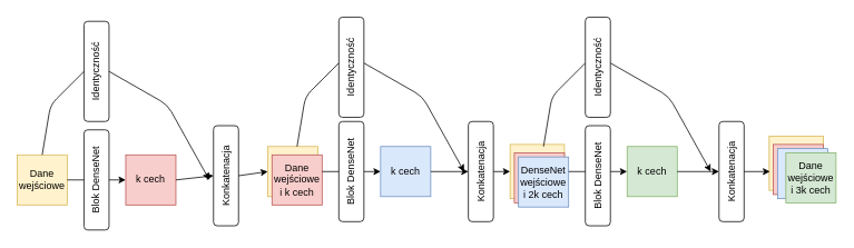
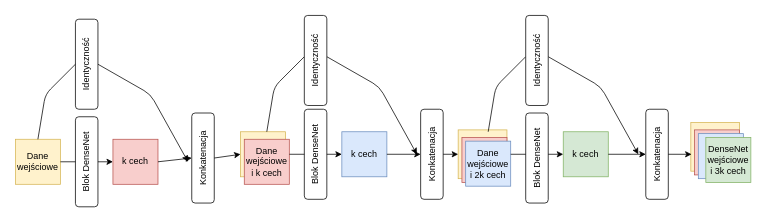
  <mxCell id="0" />
  <mxCell id="1" parent="0" />
  <mxCell id="2" value="&lt;div&gt;Dane &lt;br&gt;&lt;/div&gt;&lt;div&gt;wejściowe&lt;br&gt;&lt;/div&gt;" style="whiteSpace=wrap;html=1;aspect=fixed;fillColor=#fff2cc;strokeColor=#d6b656;" parent="1" vertex="1"><mxGeometry x="20" y="185" width="60" height="60" as="geometry" /></mxCell>
  <mxCell id="3" value="" style="endArrow=classic;html=1;exitX=1;exitY=0.5;exitDx=0;exitDy=0;" parent="1" edge="1"><mxGeometry width="50" height="50" relative="1" as="geometry"><mxPoint x="80" y="215" as="sourcePoint" /><mxPoint x="150" y="215" as="targetPoint" /></mxGeometry></mxCell>
  <mxCell id="4" value="&lt;div&gt;Blok DenseNet&lt;/div&gt;" style="rounded=1;whiteSpace=wrap;html=1;direction=south;horizontal=0;" parent="1" vertex="1"><mxGeometry x="100" y="155" width="30" height="120" as="geometry" /></mxCell>
  <mxCell id="5" value="Identyczność" style="rounded=1;whiteSpace=wrap;html=1;direction=south;horizontal=0;" parent="1" vertex="1"><mxGeometry x="100" y="25" width="30" height="120" as="geometry" /></mxCell>
  <mxCell id="6" value="" style="endArrow=none;html=1;exitX=0.5;exitY=0;exitDx=0;exitDy=0;entryX=0.5;entryY=1;entryDx=0;entryDy=0;" parent="1" target="5" edge="1"><mxGeometry width="50" height="50" relative="1" as="geometry"><mxPoint x="50" y="185" as="sourcePoint" /><mxPoint x="-70" y="295" as="targetPoint" /><Array as="points"><mxPoint x="60" y="125" /></Array></mxGeometry></mxCell>
  <mxCell id="7" value="" style="endArrow=classic;html=1;exitX=0.5;exitY=0;exitDx=0;exitDy=0;" parent="1" source="5" edge="1"><mxGeometry width="50" height="50" relative="1" as="geometry"><mxPoint x="-120" y="345" as="sourcePoint" /><mxPoint x="250" y="215" as="targetPoint" /><Array as="points"><mxPoint x="200" y="125" /></Array></mxGeometry></mxCell>
  <mxCell id="8" value="Konkatenacja" style="rounded=1;whiteSpace=wrap;html=1;direction=south;horizontal=0;" vertex="1" parent="1"><mxGeometry x="255" y="150" width="30" height="120" as="geometry" /></mxCell>
  <mxCell id="9" value="" style="whiteSpace=wrap;html=1;aspect=fixed;fillColor=#fff2cc;strokeColor=#d6b656;" vertex="1" parent="1"><mxGeometry x="320" y="175" width="60" height="60" as="geometry" /></mxCell>
  <mxCell id="10" value="&lt;div&gt;Dane&lt;/div&gt;&lt;div&gt;wejściowe &lt;br&gt;&lt;/div&gt;&lt;div&gt;i k cech&lt;br&gt;&lt;/div&gt;" style="whiteSpace=wrap;html=1;aspect=fixed;fillColor=#f8cecc;strokeColor=#b85450;" vertex="1" parent="1"><mxGeometry x="325" y="185" width="60" height="60" as="geometry" /></mxCell>
  <mxCell id="11" value="k cech" style="whiteSpace=wrap;html=1;aspect=fixed;fillColor=#f8cecc;strokeColor=#b85450;" vertex="1" parent="1"><mxGeometry x="150" y="185" width="60" height="60" as="geometry" /></mxCell>
  <mxCell id="12" value="" style="endArrow=classic;html=1;exitX=1;exitY=0.5;exitDx=0;exitDy=0;entryX=0.5;entryY=1;entryDx=0;entryDy=0;" edge="1" parent="1" source="11" target="8"><mxGeometry width="50" height="50" relative="1" as="geometry"><mxPoint x="20" y="375" as="sourcePoint" /><mxPoint x="70" y="325" as="targetPoint" /></mxGeometry></mxCell>
  <mxCell id="13" value="" style="endArrow=classic;html=1;exitX=0.5;exitY=0;exitDx=0;exitDy=0;entryX=0;entryY=0.5;entryDx=0;entryDy=0;" edge="1" parent="1" source="8" target="9"><mxGeometry width="50" height="50" relative="1" as="geometry"><mxPoint x="20" y="375" as="sourcePoint" /><mxPoint x="70" y="325" as="targetPoint" /></mxGeometry></mxCell>
  <mxCell id="14" value="" style="endArrow=classic;html=1;exitX=1;exitY=0.5;exitDx=0;exitDy=0;" edge="1" parent="1"><mxGeometry width="50" height="50" relative="1" as="geometry"><mxPoint x="385" y="205" as="sourcePoint" /><mxPoint x="455" y="205" as="targetPoint" /></mxGeometry></mxCell>
  <mxCell id="15" value="&lt;div&gt;Blok DenseNet&lt;/div&gt;" style="rounded=1;whiteSpace=wrap;html=1;direction=south;horizontal=0;" vertex="1" parent="1"><mxGeometry x="405" y="145" width="30" height="120" as="geometry" /></mxCell>
  <mxCell id="16" value="" style="endArrow=none;html=1;exitX=0.5;exitY=0;exitDx=0;exitDy=0;entryX=0.5;entryY=1;entryDx=0;entryDy=0;" edge="1" parent="1"><mxGeometry width="50" height="50" relative="1" as="geometry"><mxPoint x="355" y="175" as="sourcePoint" /><mxPoint x="405" y="75" as="targetPoint" /><Array as="points"><mxPoint x="365" y="115" /></Array></mxGeometry></mxCell>
  <mxCell id="17" value="" style="endArrow=classic;html=1;exitX=0.5;exitY=0;exitDx=0;exitDy=0;" edge="1" parent="1"><mxGeometry width="50" height="50" relative="1" as="geometry"><mxPoint x="435" y="75" as="sourcePoint" /><mxPoint x="555" y="205" as="targetPoint" /><Array as="points"><mxPoint x="505" y="115" /></Array></mxGeometry></mxCell>
  <mxCell id="18" value="Konkatenacja" style="rounded=1;whiteSpace=wrap;html=1;direction=south;horizontal=0;" vertex="1" parent="1"><mxGeometry x="560" y="145" width="30" height="120" as="geometry" /></mxCell>
  <mxCell id="19" value="k cech" style="whiteSpace=wrap;html=1;aspect=fixed;fillColor=#dae8fc;strokeColor=#6c8ebf;" vertex="1" parent="1"><mxGeometry x="455" y="175" width="60" height="60" as="geometry" /></mxCell>
  <mxCell id="20" value="" style="endArrow=classic;html=1;exitX=1;exitY=0.5;exitDx=0;exitDy=0;entryX=0.5;entryY=1;entryDx=0;entryDy=0;" edge="1" source="19" target="18" parent="1"><mxGeometry width="50" height="50" relative="1" as="geometry"><mxPoint x="325" y="365" as="sourcePoint" /><mxPoint x="375" y="315" as="targetPoint" /></mxGeometry></mxCell>
  <mxCell id="21" value="Identyczność" style="rounded=1;whiteSpace=wrap;html=1;direction=south;horizontal=0;" vertex="1" parent="1"><mxGeometry x="405" y="20" width="30" height="120" as="geometry" /></mxCell>
  <mxCell id="22" value="" style="whiteSpace=wrap;html=1;aspect=fixed;fillColor=#fff2cc;strokeColor=#d6b656;" vertex="1" parent="1"><mxGeometry x="610" y="172.5" width="65" height="65" as="geometry" /></mxCell>
  <mxCell id="23" value="" style="whiteSpace=wrap;html=1;aspect=fixed;fillColor=#f8cecc;strokeColor=#b85450;" vertex="1" parent="1"><mxGeometry x="615" y="182.5" width="60" height="60" as="geometry" /></mxCell>
- <mxCell id="24" value="DenseNet wejściowe i 2k cech" style="whiteSpace=wrap;html=1;aspect=fixed;fillColor=#dae8fc;strokeColor=#6c8ebf;" vertex="1" parent="1"><mxGeometry x="620" y="187.5" width="60" height="60" as="geometry" /></mxCell>
+ <mxCell id="24" value="Dane wejściowe i 2k cech" style="whiteSpace=wrap;html=1;aspect=fixed;fillColor=#dae8fc;strokeColor=#6c8ebf;" vertex="1" parent="1"><mxGeometry x="620" y="187.5" width="60" height="60" as="geometry" /></mxCell>
  <mxCell id="25" value="" style="endArrow=classic;html=1;exitX=0.5;exitY=0;exitDx=0;exitDy=0;entryX=0;entryY=0.5;entryDx=0;entryDy=0;" edge="1" parent="1" source="18" target="22"><mxGeometry width="50" height="50" relative="1" as="geometry"><mxPoint x="20" y="345" as="sourcePoint" /><mxPoint x="70" y="295" as="targetPoint" /></mxGeometry></mxCell>
  <mxCell id="26" value="" style="endArrow=classic;html=1;exitX=1;exitY=0.5;exitDx=0;exitDy=0;" edge="1" parent="1"><mxGeometry width="50" height="50" relative="1" as="geometry"><mxPoint x="680" y="205" as="sourcePoint" /><mxPoint x="750" y="205" as="targetPoint" /></mxGeometry></mxCell>
  <mxCell id="27" value="&lt;div&gt;Blok DenseNet&lt;/div&gt;" style="rounded=1;whiteSpace=wrap;html=1;direction=south;horizontal=0;" vertex="1" parent="1"><mxGeometry x="700" y="150" width="30" height="120" as="geometry" /></mxCell>
  <mxCell id="28" value="" style="endArrow=none;html=1;exitX=0.5;exitY=0;exitDx=0;exitDy=0;entryX=0.5;entryY=1;entryDx=0;entryDy=0;" edge="1" parent="1"><mxGeometry width="50" height="50" relative="1" as="geometry"><mxPoint x="650" y="175" as="sourcePoint" /><mxPoint x="700" y="75" as="targetPoint" /><Array as="points"><mxPoint x="660" y="115" /></Array></mxGeometry></mxCell>
  <mxCell id="29" value="" style="endArrow=classic;html=1;exitX=0.5;exitY=0;exitDx=0;exitDy=0;" edge="1" parent="1"><mxGeometry width="50" height="50" relative="1" as="geometry"><mxPoint x="730" y="75" as="sourcePoint" /><mxPoint x="850" y="205" as="targetPoint" /><Array as="points"><mxPoint x="800" y="115" /></Array></mxGeometry></mxCell>
  <mxCell id="30" value="Konkatenacja" style="rounded=1;whiteSpace=wrap;html=1;direction=south;horizontal=0;" vertex="1" parent="1"><mxGeometry x="860" y="145" width="30" height="120" as="geometry" /></mxCell>
  <mxCell id="31" value="k cech" style="whiteSpace=wrap;html=1;aspect=fixed;fillColor=#d5e8d4;strokeColor=#82b366;" vertex="1" parent="1"><mxGeometry x="750" y="175" width="60" height="60" as="geometry" /></mxCell>
  <mxCell id="32" value="" style="endArrow=classic;html=1;exitX=1;exitY=0.5;exitDx=0;exitDy=0;entryX=0.5;entryY=1;entryDx=0;entryDy=0;" edge="1" source="31" target="30" parent="1"><mxGeometry width="50" height="50" relative="1" as="geometry"><mxPoint x="620" y="365" as="sourcePoint" /><mxPoint x="670" y="315" as="targetPoint" /></mxGeometry></mxCell>
  <mxCell id="33" value="Identyczność" style="rounded=1;whiteSpace=wrap;html=1;direction=south;horizontal=0;" vertex="1" parent="1"><mxGeometry x="700" y="20" width="30" height="120" as="geometry" /></mxCell>
  <mxCell id="34" value="" style="whiteSpace=wrap;html=1;aspect=fixed;fillColor=#fff2cc;strokeColor=#d6b656;" vertex="1" parent="1"><mxGeometry x="920" y="162.5" width="65" height="65" as="geometry" /></mxCell>
  <mxCell id="35" value="" style="whiteSpace=wrap;html=1;aspect=fixed;fillColor=#f8cecc;strokeColor=#b85450;" vertex="1" parent="1"><mxGeometry x="925" y="172.5" width="60" height="60" as="geometry" /></mxCell>
  <mxCell id="36" value="" style="whiteSpace=wrap;html=1;aspect=fixed;fillColor=#dae8fc;strokeColor=#6c8ebf;" vertex="1" parent="1"><mxGeometry x="930" y="177.5" width="60" height="60" as="geometry" /></mxCell>
- <mxCell id="37" value="Dane wejściowe i 3k cech" style="whiteSpace=wrap;html=1;aspect=fixed;fillColor=#d5e8d4;strokeColor=#82b366;" vertex="1" parent="1"><mxGeometry x="940" y="182.5" width="60" height="60" as="geometry" /></mxCell>
+ <mxCell id="37" value="DenseNet wejściowe i 3k cech" style="whiteSpace=wrap;html=1;aspect=fixed;fillColor=#d5e8d4;strokeColor=#82b366;" vertex="1" parent="1"><mxGeometry x="940" y="182.5" width="60" height="60" as="geometry" /></mxCell>
  <mxCell id="38" value="" style="endArrow=classic;html=1;exitX=0.5;exitY=0;exitDx=0;exitDy=0;entryX=0.015;entryY=0.654;entryDx=0;entryDy=0;entryPerimeter=0;" edge="1" parent="1" source="30" target="34"><mxGeometry width="50" height="50" relative="1" as="geometry"><mxPoint x="20" y="345" as="sourcePoint" /><mxPoint x="70" y="295" as="targetPoint" /></mxGeometry></mxCell>
